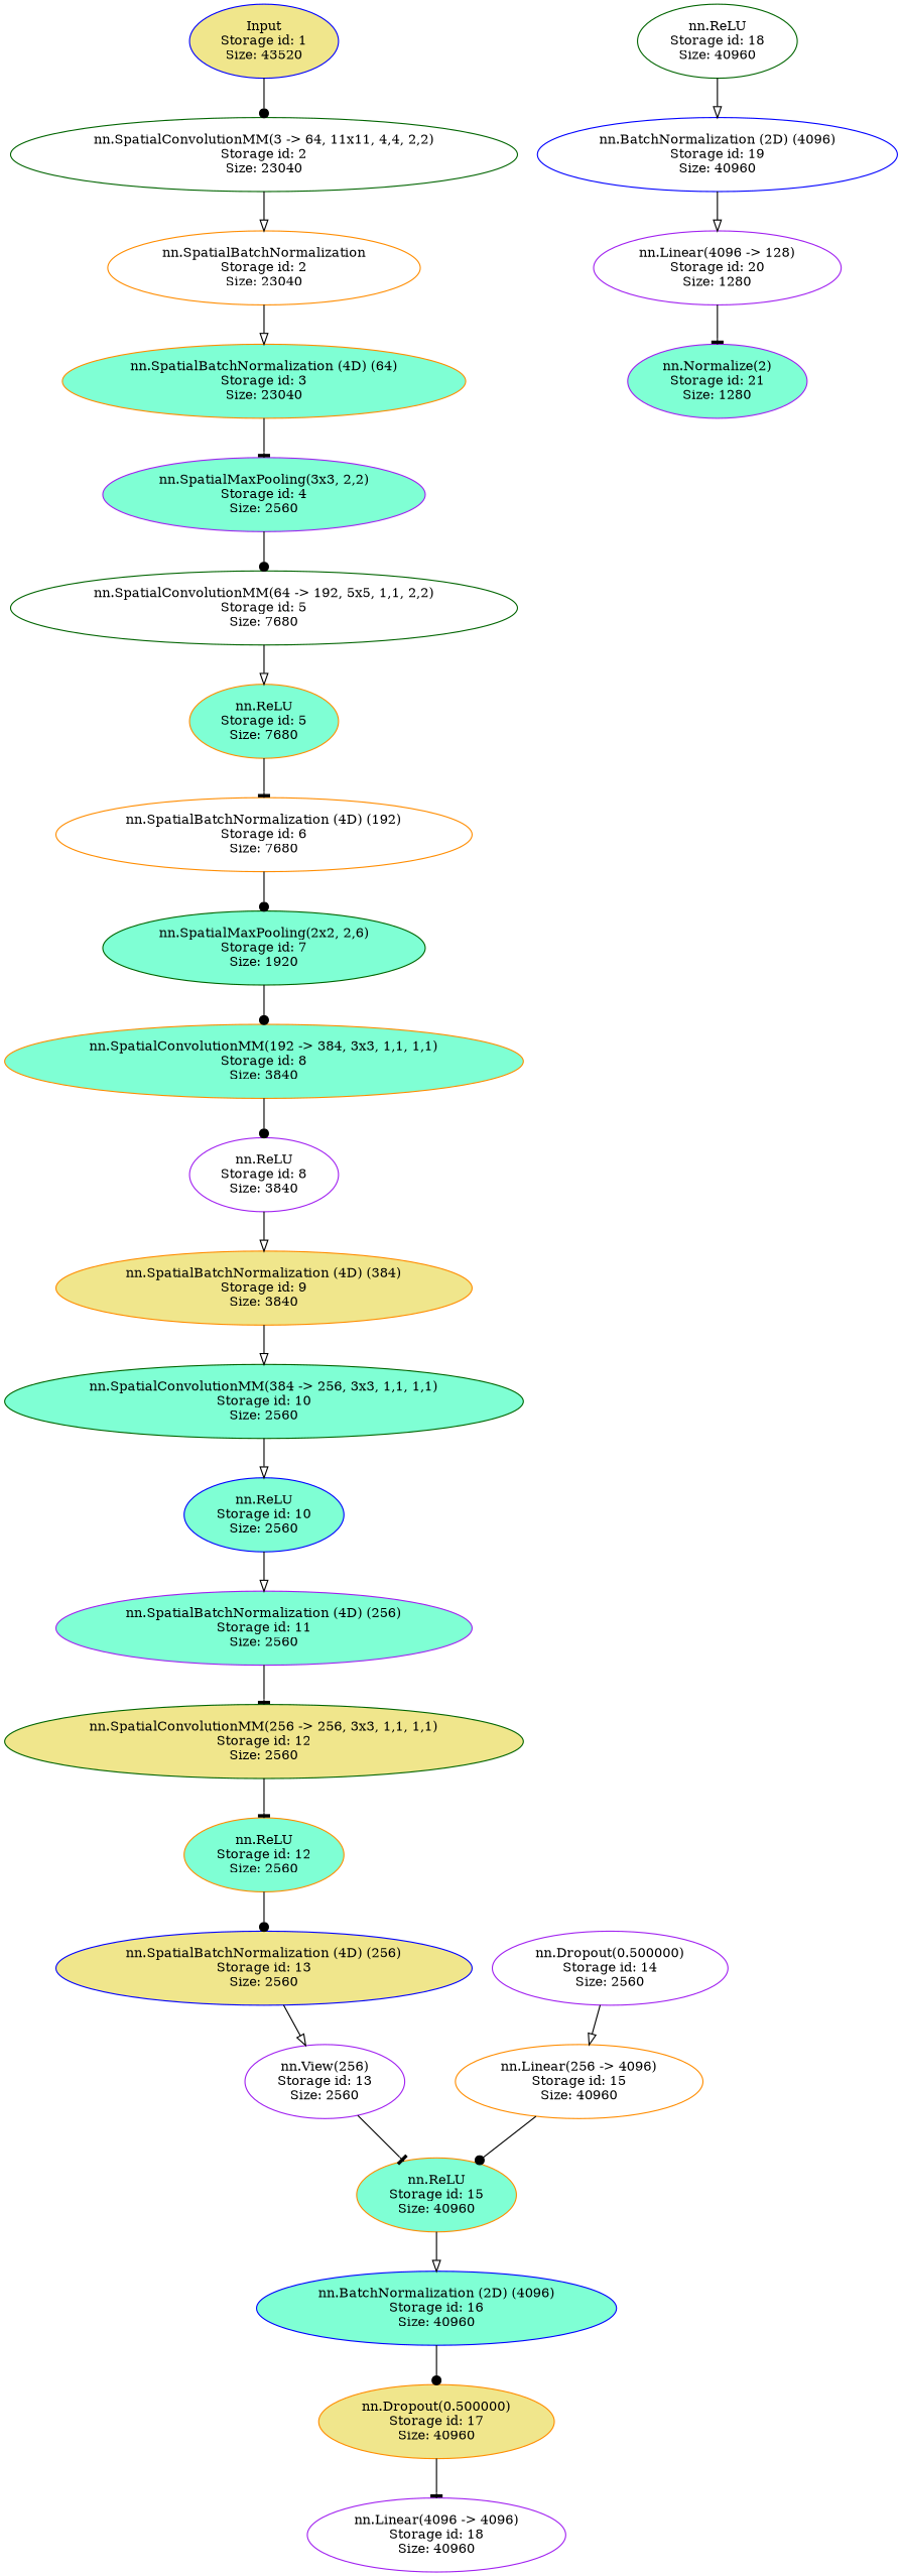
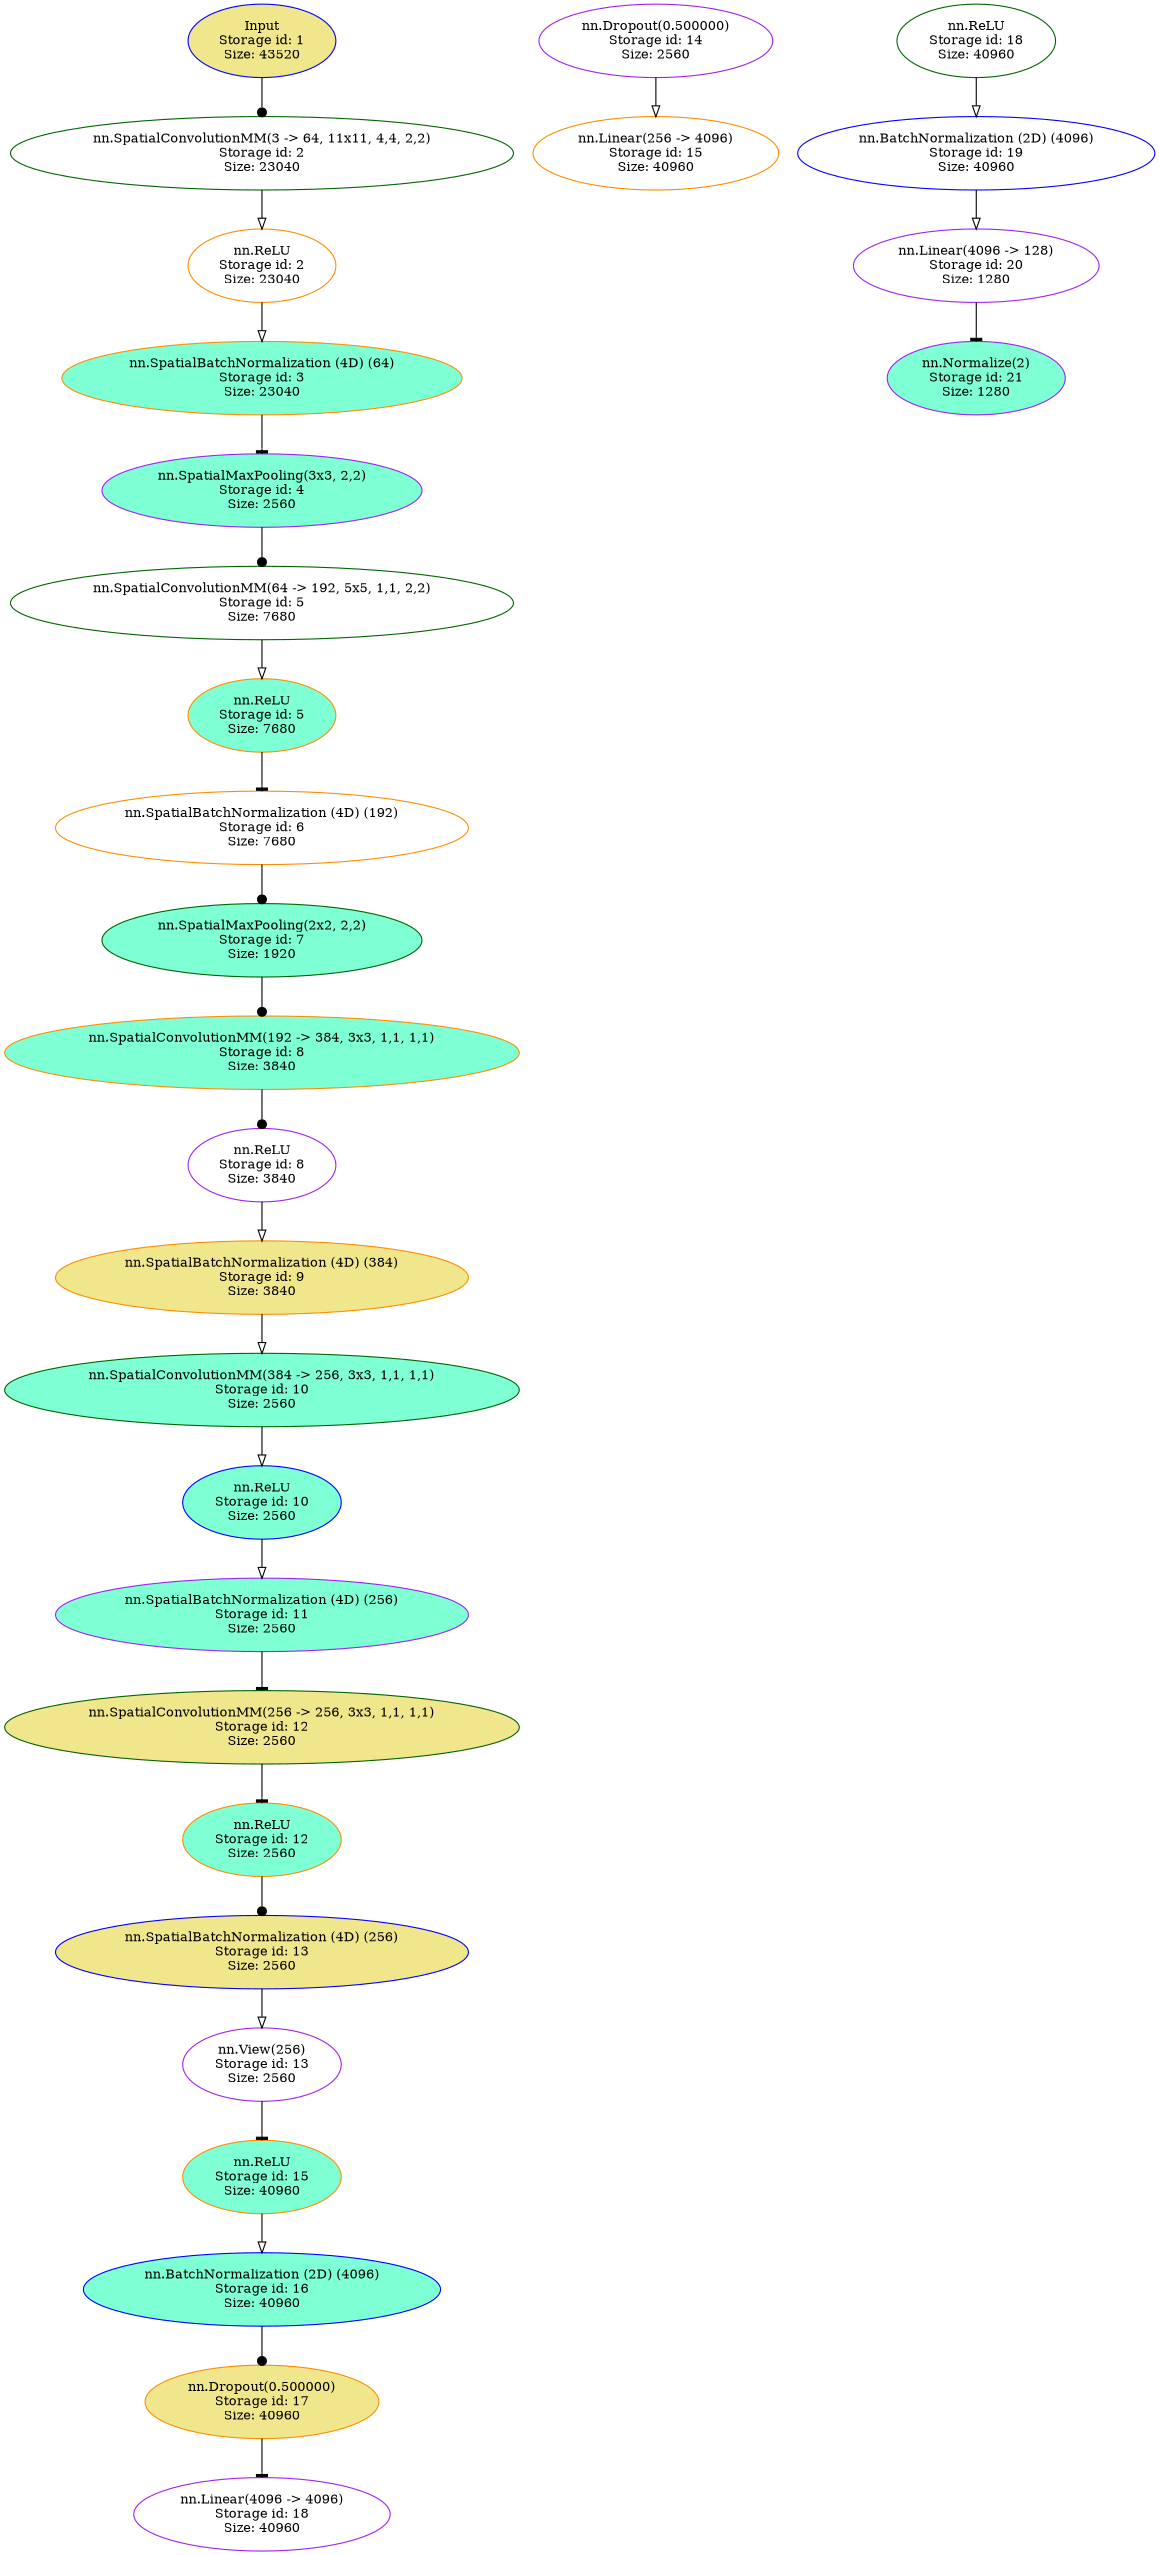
  digraph {
    node [color=darkorange fillcolor=white fontsize=12 shape=ellipse style="solid,filled"]
    edge [arrowhead=onormal]
    n1 [color=blue fillcolor=khaki height=0.92317 label="Input\nStorage id: 1\nSize: 43520" width=1.5124]
    n2 [color=darkgreen height=0.92317 label="nn.SpatialConvolutionMM(3 -> 64, 11x11, 4,4, 2,2)\nStorage id: 2\nSize: 23040" width=5.1854]
-   n3 [height=0.92317 label="nn.SpatialBatchNormalization\nStorage id: 2\nSize: 23040" width=1.5124]
+   n3 [height=0.92317 label="nn.ReLU\nStorage id: 2\nSize: 23040" width=1.5124]
    n4 [fillcolor=aquamarine height=0.92317 label="nn.SpatialBatchNormalization (4D) (64)\nStorage id: 3\nSize: 23040" width=4.0659]
    n5 [color=purple fillcolor=aquamarine height=0.92317 label="nn.SpatialMaxPooling(3x3, 2,2)\nStorage id: 4\nSize: 2560" width=3.3195]
    n6 [color=darkgreen height=0.92317 label="nn.SpatialConvolutionMM(64 -> 192, 5x5, 1,1, 2,2)\nStorage id: 5\nSize: 7680" width=5.1854]
    n7 [fillcolor=aquamarine height=0.92317 label="nn.ReLU\nStorage id: 5\nSize: 7680" width=1.5124]
    n8 [height=0.92317 label="nn.SpatialBatchNormalization (4D) (192)\nStorage id: 6\nSize: 7680" width=4.1837]
-   n9 [color=darkgreen fillcolor=aquamarine height=0.92317 label="nn.SpatialMaxPooling(2x2, 2,6)\nStorage id: 7\nSize: 1920" width=3.3195]
+   n9 [color=darkgreen fillcolor=aquamarine height=0.92317 label="nn.SpatialMaxPooling(2x2, 2,2)\nStorage id: 7\nSize: 1920" width=3.3195]
    n10 [fillcolor=aquamarine height=0.92317 label="nn.SpatialConvolutionMM(192 -> 384, 3x3, 1,1, 1,1)\nStorage id: 8\nSize: 3840" width=5.3033]
    n11 [color=purple height=0.92317 label="nn.ReLU\nStorage id: 8\nSize: 3840" width=1.5124]
    n12 [fillcolor=khaki height=0.92317 label="nn.SpatialBatchNormalization (4D) (384)\nStorage id: 9\nSize: 3840" width=4.1837]
    n13 [color=darkgreen fillcolor=aquamarine height=0.92317 label="nn.SpatialConvolutionMM(384 -> 256, 3x3, 1,1, 1,1)\nStorage id: 10\nSize: 2560" width=5.3033]
    n14 [color=blue fillcolor=aquamarine height=0.92317 label="nn.ReLU\nStorage id: 10\nSize: 2560" width=1.6303]
    n15 [color=purple fillcolor=aquamarine height=0.92317 label="nn.SpatialBatchNormalization (4D) (256)\nStorage id: 11\nSize: 2560" width=4.1837]
    n16 [color=darkgreen fillcolor=khaki height=0.92317 label="nn.SpatialConvolutionMM(256 -> 256, 3x3, 1,1, 1,1)\nStorage id: 12\nSize: 2560" width=5.3033]
    n17 [fillcolor=aquamarine height=0.92317 label="nn.ReLU\nStorage id: 12\nSize: 2560" width=1.6303]
    n18 [color=blue fillcolor=khaki height=0.92317 label="nn.SpatialBatchNormalization (4D) (256)\nStorage id: 13\nSize: 2560" width=4.1837]
    n19 [color=purple height=0.92317 label="nn.View(256)\nStorage id: 13\nSize: 2560" width=1.6303]
    n20 [fillcolor=aquamarine height=0.92317 label="nn.ReLU\nStorage id: 15\nSize: 40960" width=1.6303]
    n21 [color=purple height=0.92317 label="nn.Dropout(0.500000)\nStorage id: 14\nSize: 2560" width=2.4356]
    n22 [height=0.92317 label="nn.Linear(256 -> 4096)\nStorage id: 15\nSize: 40960" width=2.5142]
    n23 [color=blue fillcolor=aquamarine height=0.92317 label="nn.BatchNormalization (2D) (4096)\nStorage id: 16\nSize: 40960" width=3.673]
    n24 [fillcolor=khaki height=0.92317 label="nn.Dropout(0.500000)\nStorage id: 17\nSize: 40960" width=2.4356]
    n25 [color=purple height=0.92317 label="nn.Linear(4096 -> 4096)\nStorage id: 18\nSize: 40960" width=2.632]
    n26 [color=darkgreen height=0.92317 label="nn.ReLU\nStorage id: 18\nSize: 40960" width=1.6303]
    n27 [color=blue height=0.92317 label="nn.BatchNormalization (2D) (4096)\nStorage id: 19\nSize: 40960" width=3.673]
    n28 [color=purple height=0.92317 label="nn.Linear(4096 -> 128)\nStorage id: 20\nSize: 1280" width=2.5142]
    n29 [color=purple fillcolor=aquamarine height=0.92317 label="nn.Normalize(2)\nStorage id: 21\nSize: 1280" width=1.866]
    n1 -> n2 [arrowhead=dot]
    n2 -> n3
    n3 -> n4
    n4 -> n5 [arrowhead=tee]
    n5 -> n6 [arrowhead=dot]
    n6 -> n7
    n7 -> n8 [arrowhead=tee]
    n8 -> n9 [arrowhead=dot]
    n9 -> n10 [arrowhead=dot]
    n10 -> n11 [arrowhead=dot]
    n11 -> n12
    n12 -> n13
    n13 -> n14
    n14 -> n15
    n15 -> n16 [arrowhead=tee]
    n16 -> n17 [arrowhead=tee]
    n17 -> n18 [arrowhead=dot]
    n18 -> n19
    n19 -> n20 [arrowhead=tee]
    n20 -> n23
    n21 -> n22
-   n22 -> n20 [arrowhead=dot]
    n23 -> n24 [arrowhead=dot]
    n24 -> n25 [arrowhead=tee]
    n26 -> n27
    n27 -> n28
    n28 -> n29 [arrowhead=tee]
  }
